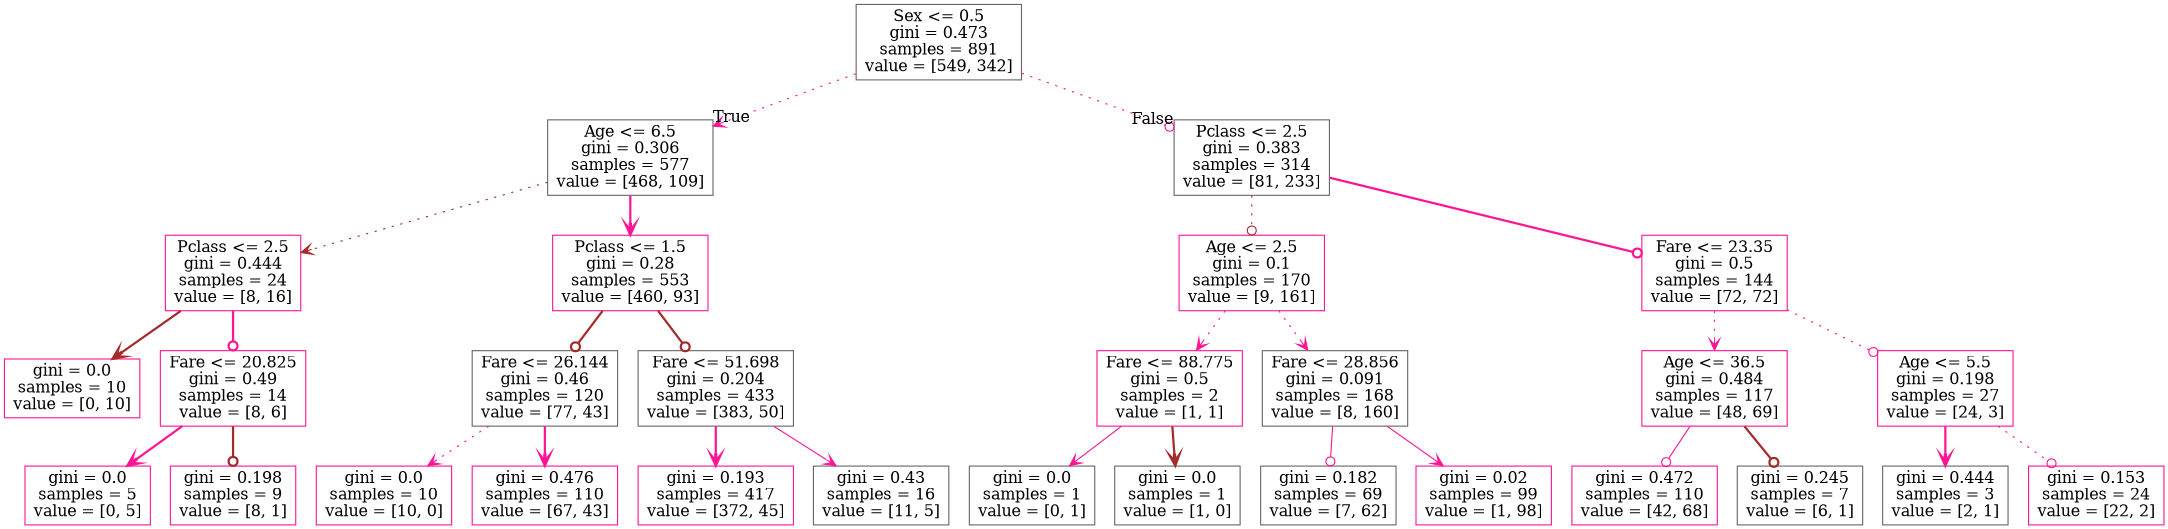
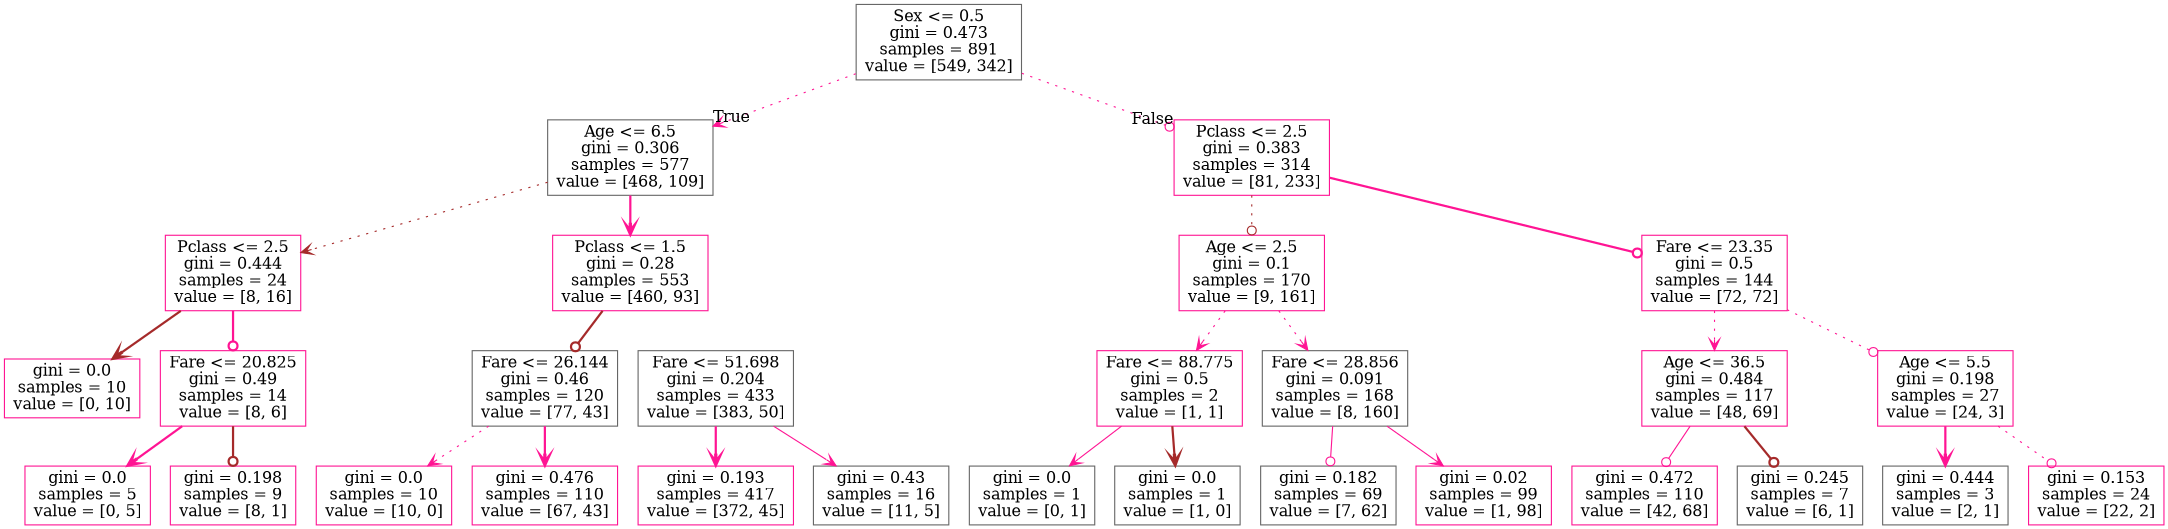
  digraph {
    node [color=deeppink shape=box]
    edge [arrowhead=vee color=deeppink style=bold]
    n1 [color=gray40 label="Sex <= 0.5\ngini = 0.473\nsamples = 891\nvalue = [549, 342]"]
    n2 [color=gray40 label="Age <= 6.5\ngini = 0.306\nsamples = 577\nvalue = [468, 109]"]
-   n3 [color=gray40 label="Pclass <= 2.5\ngini = 0.383\nsamples = 314\nvalue = [81, 233]"]
+   n3 [label="Pclass <= 2.5\ngini = 0.383\nsamples = 314\nvalue = [81, 233]"]
    n4 [label="Pclass <= 2.5\ngini = 0.444\nsamples = 24\nvalue = [8, 16]"]
    n5 [label="Pclass <= 1.5\ngini = 0.28\nsamples = 553\nvalue = [460, 93]"]
    n6 [label="Age <= 2.5\ngini = 0.1\nsamples = 170\nvalue = [9, 161]"]
    n7 [label="Fare <= 23.35\ngini = 0.5\nsamples = 144\nvalue = [72, 72]"]
    n8 [label="gini = 0.0\nsamples = 10\nvalue = [0, 10]"]
    n9 [label="Fare <= 20.825\ngini = 0.49\nsamples = 14\nvalue = [8, 6]"]
    n10 [color=gray40 label="Fare <= 26.144\ngini = 0.46\nsamples = 120\nvalue = [77, 43]"]
    n11 [color=gray40 label="Fare <= 51.698\ngini = 0.204\nsamples = 433\nvalue = [383, 50]"]
    n12 [label="gini = 0.0\nsamples = 5\nvalue = [0, 5]"]
    n13 [label="gini = 0.198\nsamples = 9\nvalue = [8, 1]"]
    n14 [label="gini = 0.0\nsamples = 10\nvalue = [10, 0]"]
    n15 [label="gini = 0.476\nsamples = 110\nvalue = [67, 43]"]
    n16 [label="gini = 0.193\nsamples = 417\nvalue = [372, 45]"]
    n17 [color=gray40 label="gini = 0.43\nsamples = 16\nvalue = [11, 5]"]
    n18 [label="Fare <= 88.775\ngini = 0.5\nsamples = 2\nvalue = [1, 1]"]
    n19 [color=gray40 label="Fare <= 28.856\ngini = 0.091\nsamples = 168\nvalue = [8, 160]"]
    n20 [label="Age <= 36.5\ngini = 0.484\nsamples = 117\nvalue = [48, 69]"]
    n21 [label="Age <= 5.5\ngini = 0.198\nsamples = 27\nvalue = [24, 3]"]
    n22 [color=gray40 label="gini = 0.0\nsamples = 1\nvalue = [0, 1]"]
    n23 [color=gray40 label="gini = 0.0\nsamples = 1\nvalue = [1, 0]"]
    n24 [color=gray40 label="gini = 0.182\nsamples = 69\nvalue = [7, 62]"]
    n25 [label="gini = 0.02\nsamples = 99\nvalue = [1, 98]"]
    n26 [label="gini = 0.472\nsamples = 110\nvalue = [42, 68]"]
    n27 [color=gray40 label="gini = 0.245\nsamples = 7\nvalue = [6, 1]"]
    n28 [color=gray40 label="gini = 0.444\nsamples = 3\nvalue = [2, 1]"]
    n29 [label="gini = 0.153\nsamples = 24\nvalue = [22, 2]"]
    n1 -> n2 [headlabel=True labelangle=45 labeldistance=2.5 style=dotted]
    n1 -> n3 [arrowhead=odot headlabel=False labelangle=-45 labeldistance=2.5 style=dotted]
    n2 -> n4 [color=brown style=dotted]
    n2 -> n5
    n3 -> n6 [arrowhead=odot color=brown style=dotted]
    n3 -> n7 [arrowhead=odot]
    n4 -> n8 [color=brown]
    n4 -> n9 [arrowhead=odot]
    n5 -> n10 [arrowhead=odot color=brown]
-   n5 -> n11 [arrowhead=odot color=brown]
    n6 -> n18 [style=dotted]
    n6 -> n19 [style=dotted]
    n7 -> n20 [style=dotted]
    n7 -> n21 [arrowhead=odot style=dotted]
    n9 -> n12
    n9 -> n13 [arrowhead=odot color=brown]
    n10 -> n14 [style=dotted]
    n10 -> n15
    n11 -> n16
    n11 -> n17 [style=solid]
    n18 -> n22 [style=solid]
    n18 -> n23 [color=brown]
    n19 -> n24 [arrowhead=odot style=solid]
    n19 -> n25 [style=solid]
    n20 -> n26 [arrowhead=odot style=solid]
    n20 -> n27 [arrowhead=odot color=brown]
    n21 -> n28
    n21 -> n29 [arrowhead=odot style=dotted]
  }
